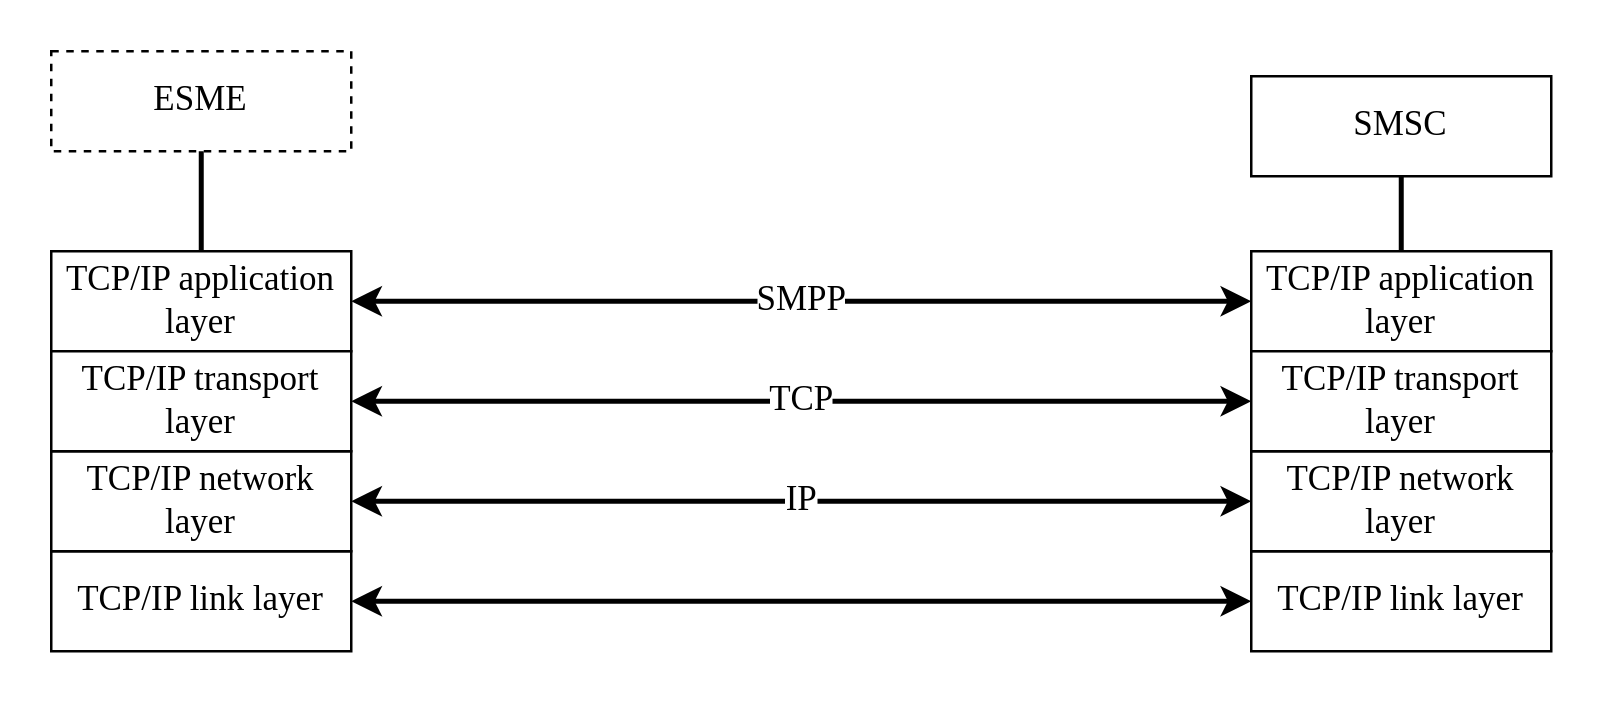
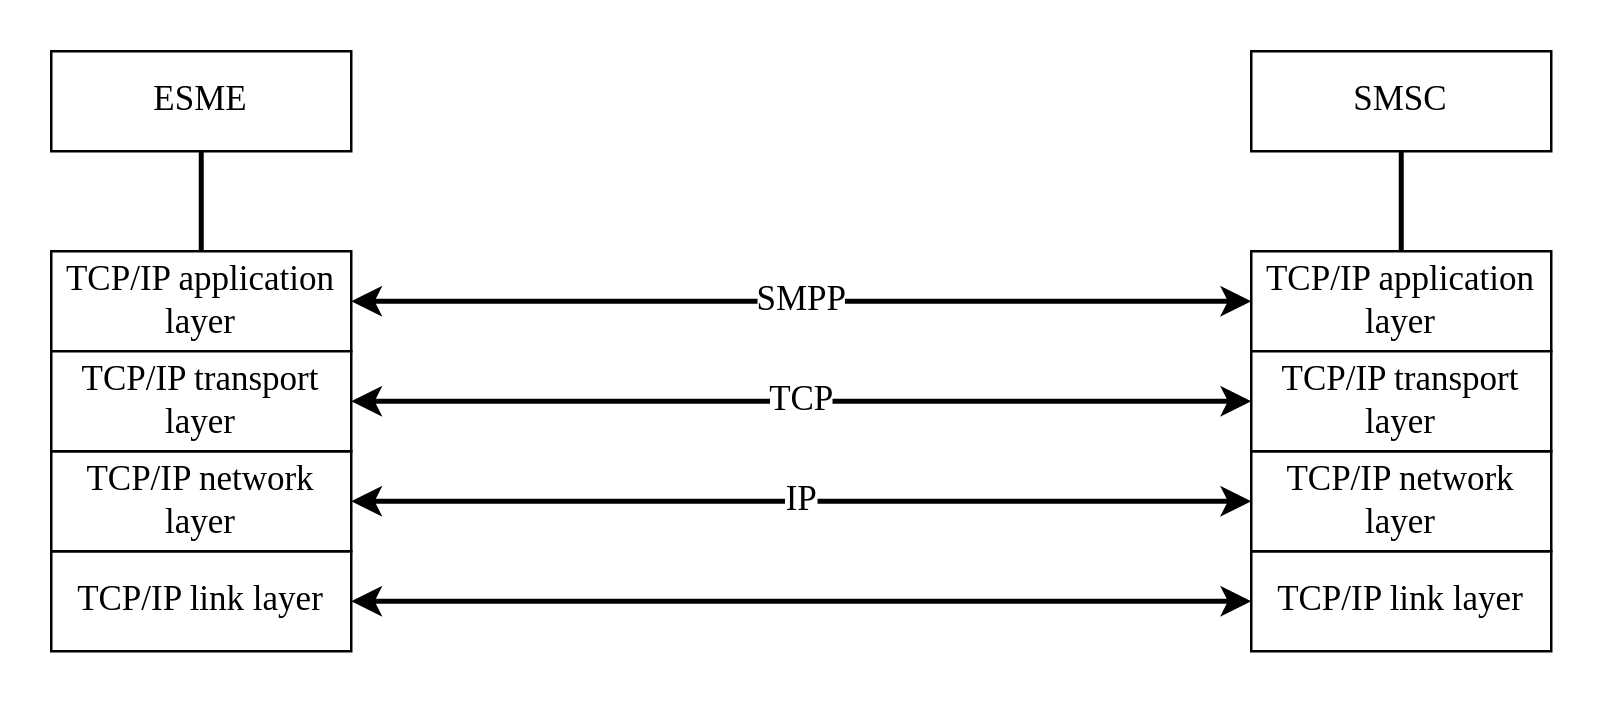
  <mxCell id="0" />
  <mxCell id="1" parent="0" />
- <mxCell id="2" value="ESME" style="rounded=0;whiteSpace=wrap;html=1;fontFamily=Times New Roman;fontSize=14;dashed=1;" vertex="1" parent="1"><mxGeometry x="20" y="20" width="120" height="40" as="geometry" /></mxCell>
- <mxCell id="3" value="SMSC" style="rounded=0;whiteSpace=wrap;html=1;fontFamily=Times New Roman;fontSize=14;" vertex="1" parent="1"><mxGeometry x="500" y="30" width="120" height="40" as="geometry" /></mxCell>
+ <mxCell id="2" value="ESME" style="rounded=0;whiteSpace=wrap;html=1;fontFamily=Times New Roman;fontSize=14;" vertex="1" parent="1"><mxGeometry x="20" y="20" width="120" height="40" as="geometry" /></mxCell>
+ <mxCell id="3" value="SMSC" style="rounded=0;whiteSpace=wrap;html=1;fontFamily=Times New Roman;fontSize=14;" vertex="1" parent="1"><mxGeometry x="500" y="20" width="120" height="40" as="geometry" /></mxCell>
  <mxCell id="4" value="TCP/IP application layer" style="rounded=0;whiteSpace=wrap;html=1;fontFamily=Times New Roman;fontSize=14;" vertex="1" parent="1"><mxGeometry x="500" y="100" width="120" height="40" as="geometry" /></mxCell>
  <mxCell id="5" value="TCP/IP application layer" style="rounded=0;whiteSpace=wrap;html=1;fontFamily=Times New Roman;fontSize=14;" vertex="1" parent="1"><mxGeometry x="20" y="100" width="120" height="40" as="geometry" /></mxCell>
  <mxCell id="6" value="TCP/IP link layer" style="rounded=0;whiteSpace=wrap;html=1;fontFamily=Times New Roman;fontSize=14;" vertex="1" parent="1"><mxGeometry x="20" y="220" width="120" height="40" as="geometry" /></mxCell>
  <mxCell id="7" value="TCP/IP network layer" style="rounded=0;whiteSpace=wrap;html=1;fontFamily=Times New Roman;fontSize=14;" vertex="1" parent="1"><mxGeometry x="20" y="180" width="120" height="40" as="geometry" /></mxCell>
  <mxCell id="8" value="TCP/IP transport layer" style="rounded=0;whiteSpace=wrap;html=1;fontFamily=Times New Roman;fontSize=14;" vertex="1" parent="1"><mxGeometry x="20" y="140" width="120" height="40" as="geometry" /></mxCell>
  <mxCell id="9" value="TCP/IP link layer" style="rounded=0;whiteSpace=wrap;html=1;fontFamily=Times New Roman;fontSize=14;" vertex="1" parent="1"><mxGeometry x="500" y="220" width="120" height="40" as="geometry" /></mxCell>
  <mxCell id="10" value="TCP/IP network layer" style="rounded=0;whiteSpace=wrap;html=1;fontFamily=Times New Roman;fontSize=14;" vertex="1" parent="1"><mxGeometry x="500" y="180" width="120" height="40" as="geometry" /></mxCell>
  <mxCell id="11" value="TCP/IP transport layer" style="rounded=0;whiteSpace=wrap;html=1;fontFamily=Times New Roman;fontSize=14;" vertex="1" parent="1"><mxGeometry x="500" y="140" width="120" height="40" as="geometry" /></mxCell>
  <mxCell id="12" value="TCP" style="endArrow=classic;startArrow=classic;html=1;rounded=0;strokeWidth=2;fontFamily=Times New Roman;fontSize=14;entryX=0;entryY=0.5;entryDx=0;entryDy=0;exitX=1;exitY=0.5;exitDx=0;exitDy=0;" edge="1" parent="1" source="8" target="11"><mxGeometry width="50" height="50" relative="1" as="geometry"><mxPoint x="330" y="350" as="sourcePoint" /><mxPoint x="380" y="300" as="targetPoint" /></mxGeometry></mxCell>
  <mxCell id="13" value="IP" style="endArrow=classic;startArrow=classic;html=1;rounded=0;strokeWidth=2;fontFamily=Times New Roman;fontSize=14;entryX=0;entryY=0.5;entryDx=0;entryDy=0;exitX=1;exitY=0.5;exitDx=0;exitDy=0;" edge="1" parent="1" source="7" target="10"><mxGeometry width="50" height="50" relative="1" as="geometry"><mxPoint x="330" y="350" as="sourcePoint" /><mxPoint x="380" y="300" as="targetPoint" /></mxGeometry></mxCell>
  <mxCell id="14" value="" style="endArrow=classic;startArrow=classic;html=1;rounded=0;strokeWidth=2;fontFamily=Times New Roman;fontSize=14;entryX=0;entryY=0.5;entryDx=0;entryDy=0;exitX=1;exitY=0.5;exitDx=0;exitDy=0;" edge="1" parent="1" source="6" target="9"><mxGeometry width="50" height="50" relative="1" as="geometry"><mxPoint x="330" y="350" as="sourcePoint" /><mxPoint x="380" y="300" as="targetPoint" /></mxGeometry></mxCell>
  <mxCell id="15" value="" style="endArrow=none;html=1;rounded=0;strokeWidth=2;fontFamily=Times New Roman;fontSize=14;entryX=0.5;entryY=1;entryDx=0;entryDy=0;exitX=0.5;exitY=0;exitDx=0;exitDy=0;" edge="1" parent="1" source="5" target="2"><mxGeometry width="50" height="50" relative="1" as="geometry"><mxPoint x="330" y="350" as="sourcePoint" /><mxPoint x="380" y="300" as="targetPoint" /></mxGeometry></mxCell>
  <mxCell id="16" value="" style="endArrow=none;html=1;rounded=0;strokeWidth=2;fontFamily=Times New Roman;fontSize=14;entryX=0.5;entryY=1;entryDx=0;entryDy=0;" edge="1" parent="1" source="4" target="3"><mxGeometry width="50" height="50" relative="1" as="geometry"><mxPoint x="90" y="110" as="sourcePoint" /><mxPoint x="90" y="70" as="targetPoint" /></mxGeometry></mxCell>
  <mxCell id="17" value="SMPP" style="endArrow=classic;startArrow=classic;html=1;rounded=0;strokeWidth=2;fontFamily=Times New Roman;fontSize=14;entryX=0;entryY=0.5;entryDx=0;entryDy=0;exitX=1;exitY=0.5;exitDx=0;exitDy=0;" edge="1" parent="1" source="5" target="4"><mxGeometry width="50" height="50" relative="1" as="geometry"><mxPoint x="330" y="350" as="sourcePoint" /><mxPoint x="380" y="300" as="targetPoint" /></mxGeometry></mxCell>
